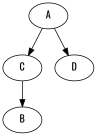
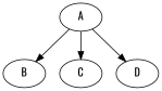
  strict digraph {
    fontname=Oswald
    node [fontname=Oswald]
    edge [fontname=Oswald]
    n1 [label=A]
    n2 [label=B]
    n3 [label=C]
    n4 [label=D]
-   n3 -> n2
+   n1 -> n2
    n1 -> n3
    n1 -> n4
  }
